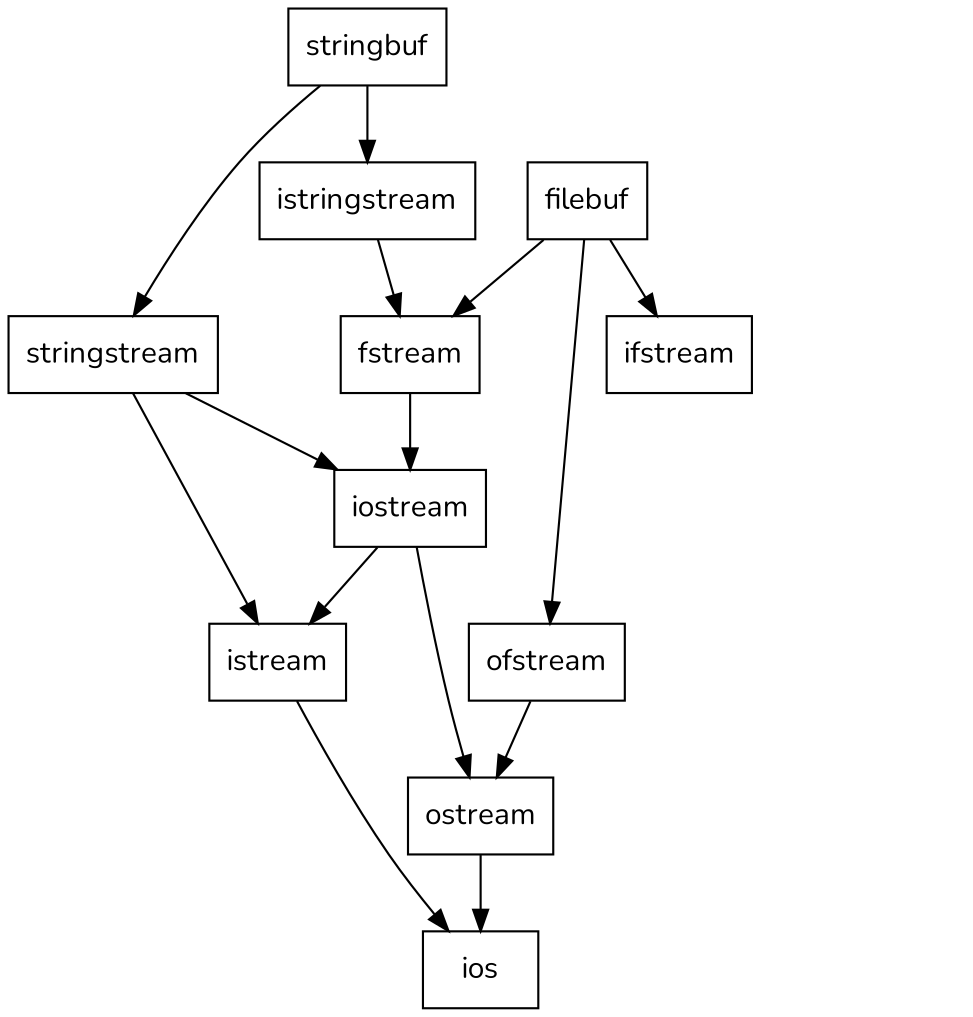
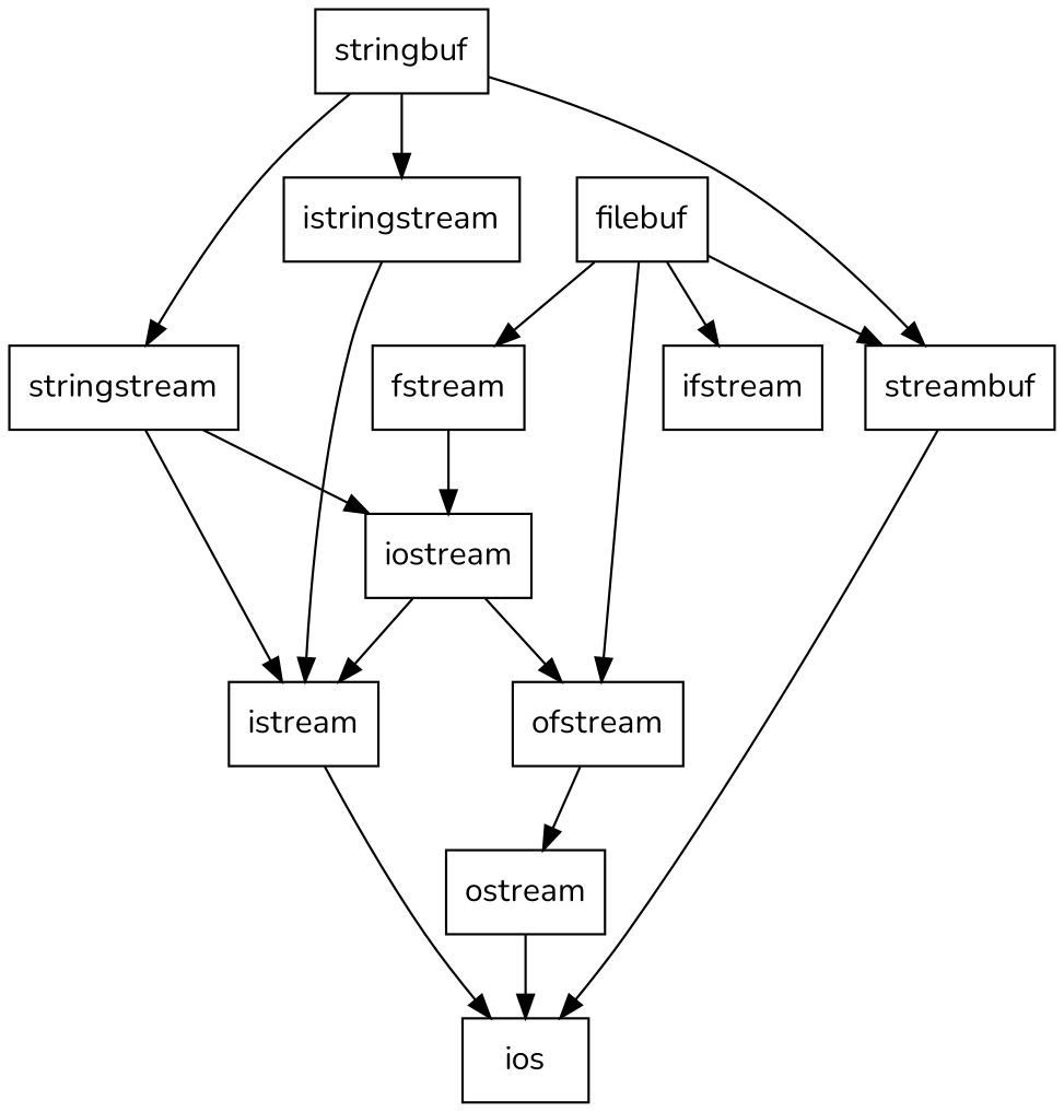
  digraph {
    fontname=Nunito
    node [fontname=Nunito shape=box]
    edge [fontname=Nunito]
+   streambuf
    ios
    istream
    ostream
    iostream
    ofstream
    fstream
    istringstream
    stringstream
    stringbuf
    filebuf
    ifstream
+   streambuf -> ios
    istream -> ios
    ostream -> ios
    iostream -> istream
-   iostream -> ostream
+   iostream -> ofstream
    ofstream -> ostream
    fstream -> iostream
-   istringstream -> fstream
+   istringstream -> istream
    stringstream -> istream
    stringstream -> iostream
+   stringbuf -> streambuf
    stringbuf -> istringstream
    stringbuf -> stringstream
+   filebuf -> streambuf
    filebuf -> ofstream
    filebuf -> fstream
    filebuf -> ifstream
  }
